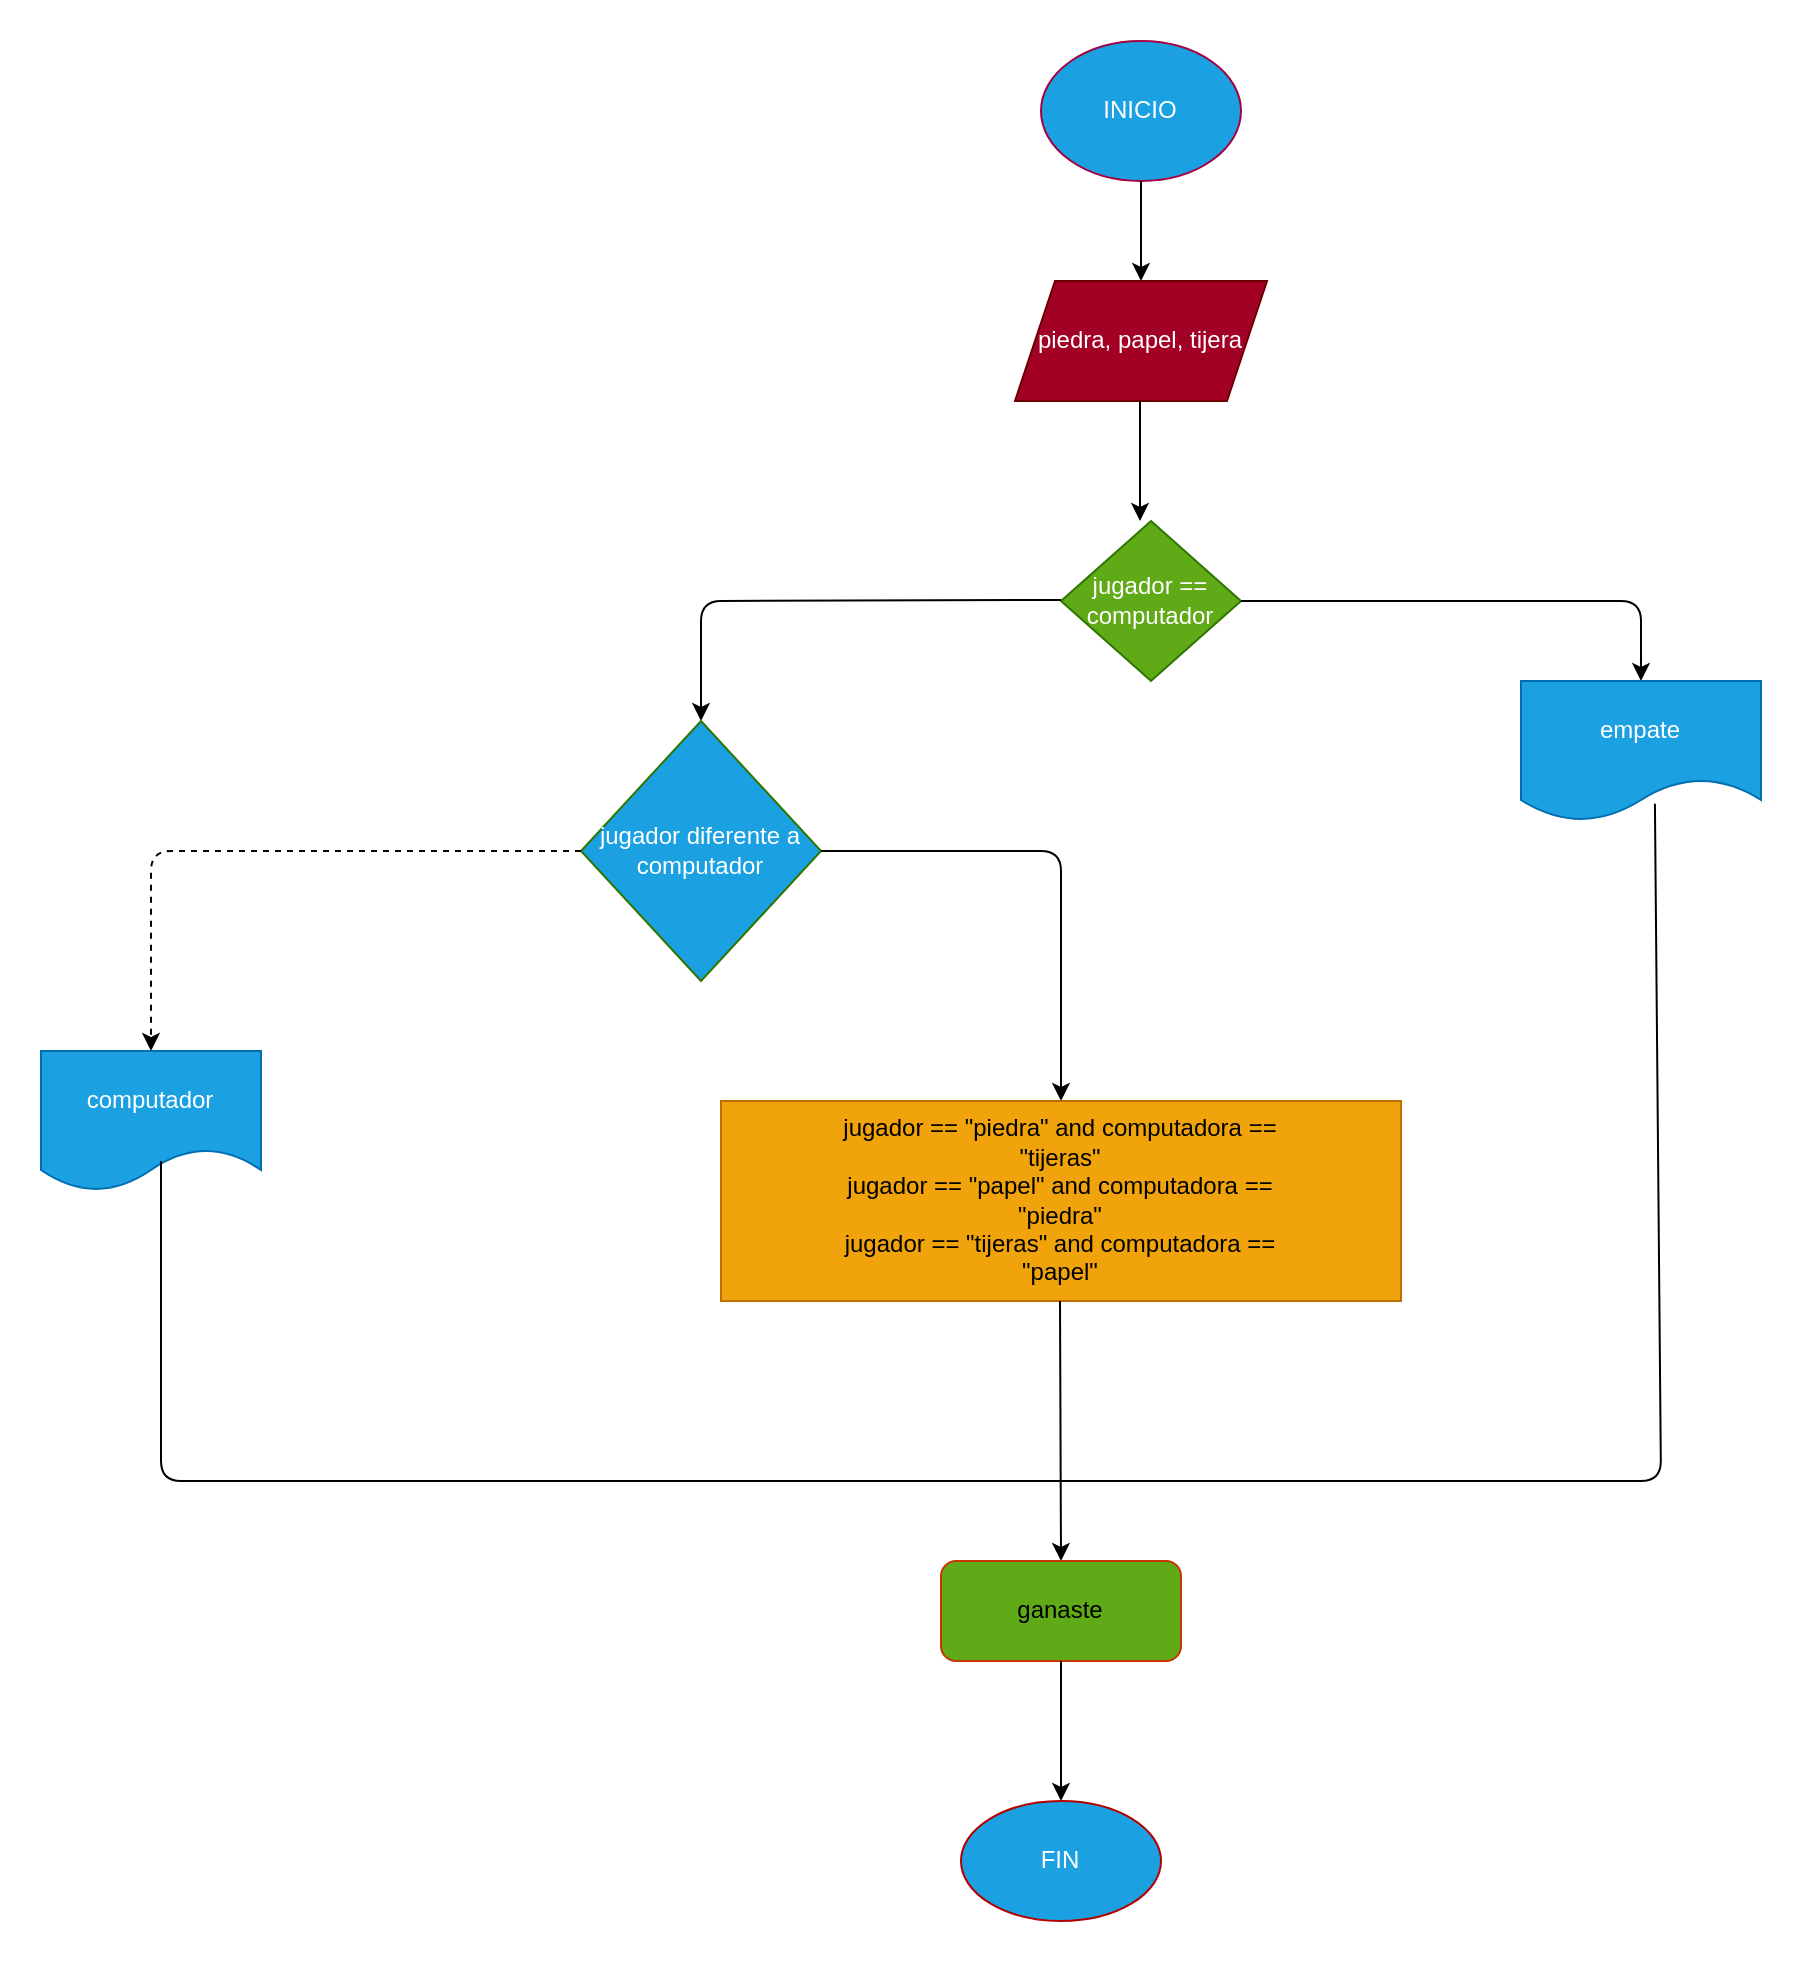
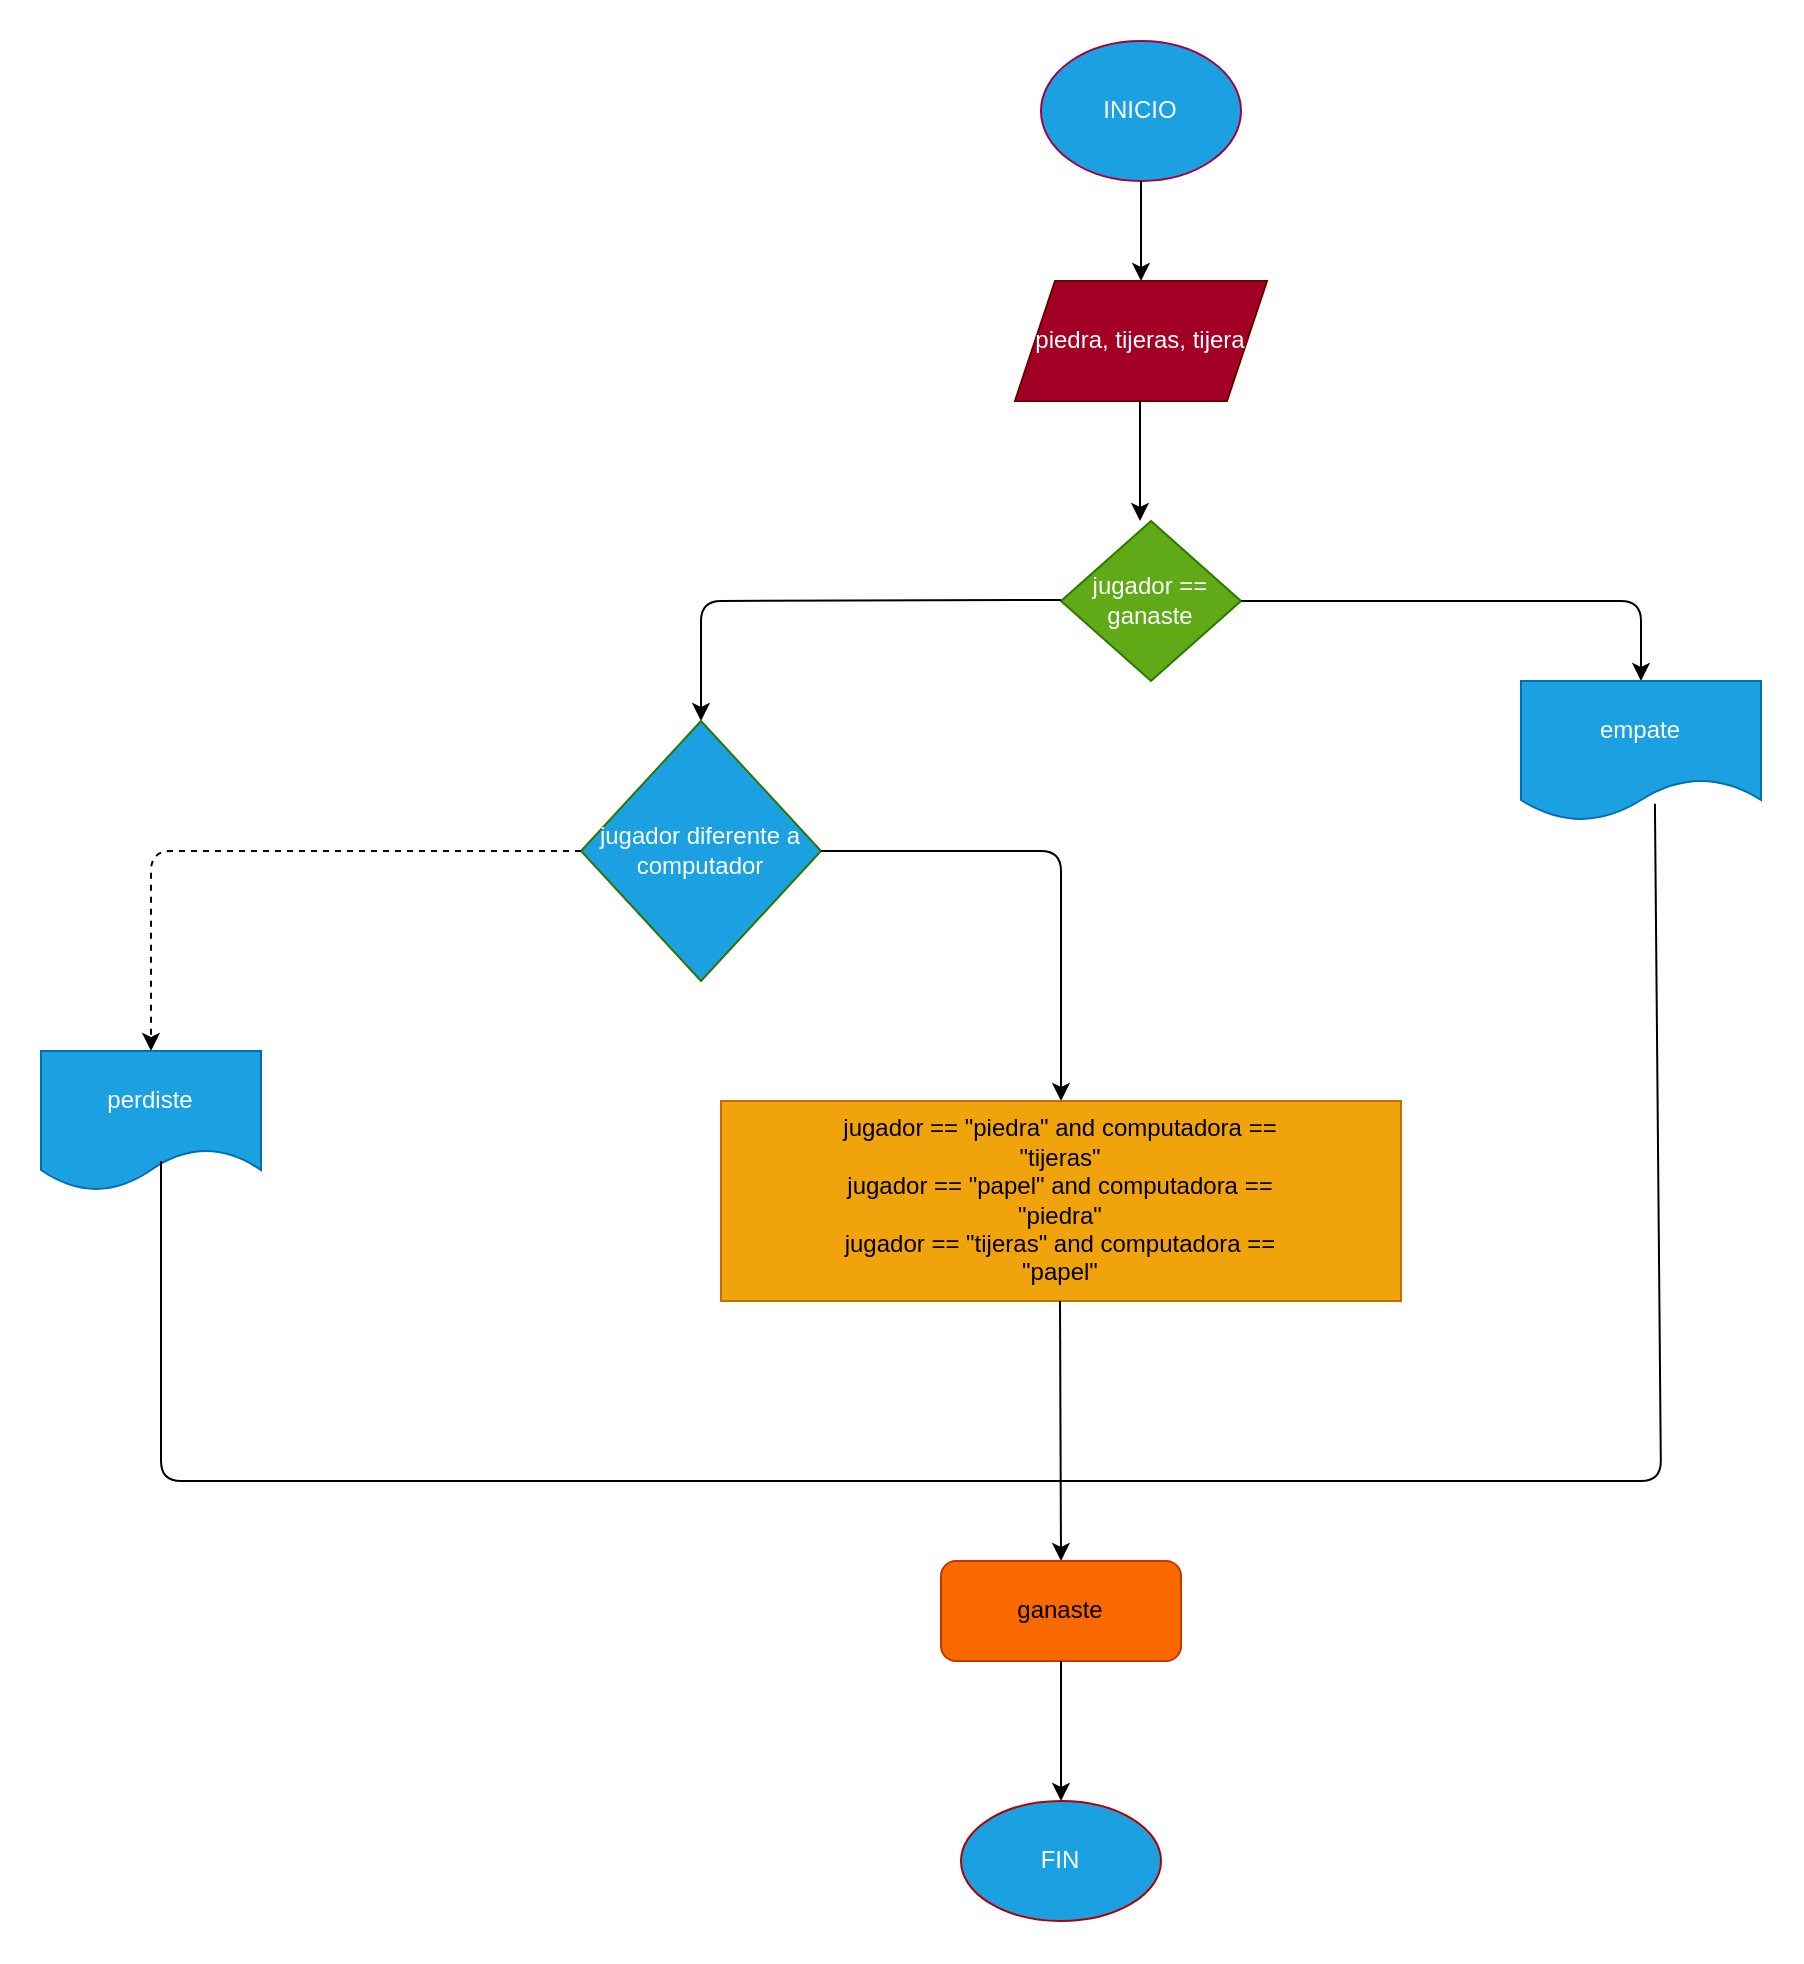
  <mxCell id="0" />
  <mxCell id="1" parent="0" />
  <mxCell id="2" value="INICIO" style="ellipse;whiteSpace=wrap;html=1;fillColor=#1ba1e2;fontColor=#ffffff;strokeColor=#A50040;" vertex="1" parent="1"><mxGeometry x="520" y="20" width="100" height="70" as="geometry" /></mxCell>
  <mxCell id="3" value="" style="endArrow=classic;html=1;" edge="1" parent="1"><mxGeometry width="50" height="50" relative="1" as="geometry"><mxPoint x="570" y="90" as="sourcePoint" /><mxPoint x="570" y="140" as="targetPoint" /></mxGeometry></mxCell>
- <mxCell id="4" value="piedra, papel, tijera" style="shape=parallelogram;perimeter=parallelogramPerimeter;whiteSpace=wrap;html=1;fixedSize=1;fillColor=#a20025;fontColor=#ffffff;strokeColor=#6F0000;" vertex="1" parent="1"><mxGeometry x="507" y="140" width="126" height="60" as="geometry" /></mxCell>
+ <mxCell id="4" value="piedra, tijeras, tijera" style="shape=parallelogram;perimeter=parallelogramPerimeter;whiteSpace=wrap;html=1;fixedSize=1;fillColor=#a20025;fontColor=#ffffff;strokeColor=#6F0000;" vertex="1" parent="1"><mxGeometry x="507" y="140" width="126" height="60" as="geometry" /></mxCell>
  <mxCell id="5" value="" style="endArrow=classic;html=1;" edge="1" parent="1"><mxGeometry width="50" height="50" relative="1" as="geometry"><mxPoint x="569.5" y="200" as="sourcePoint" /><mxPoint x="569.5" y="260" as="targetPoint" /></mxGeometry></mxCell>
- <mxCell id="6" value="jugador ==&lt;br&gt;computador" style="rhombus;whiteSpace=wrap;html=1;fillColor=#60a917;fontColor=#ffffff;strokeColor=#2D7600;" vertex="1" parent="1"><mxGeometry x="530" y="260" width="90" height="80" as="geometry" /></mxCell>
+ <mxCell id="6" value="jugador ==&lt;br&gt;ganaste" style="rhombus;whiteSpace=wrap;html=1;fillColor=#60a917;fontColor=#ffffff;strokeColor=#2D7600;" vertex="1" parent="1"><mxGeometry x="530" y="260" width="90" height="80" as="geometry" /></mxCell>
  <mxCell id="7" value="" style="endArrow=classic;html=1;" edge="1" parent="1"><mxGeometry width="50" height="50" relative="1" as="geometry"><mxPoint x="530" y="299.5" as="sourcePoint" /><mxPoint x="350" y="360" as="targetPoint" /><Array as="points"><mxPoint x="350" y="300" /></Array></mxGeometry></mxCell>
  <mxCell id="8" value="jugador diferente a computador" style="rhombus;whiteSpace=wrap;html=1;fillColor=#1ba1e2;fontColor=#ffffff;strokeColor=#2D7600;" vertex="1" parent="1"><mxGeometry x="290" y="360" width="120" height="130" as="geometry" /></mxCell>
  <mxCell id="9" value="" style="endArrow=classic;html=1;exitX=0;exitY=0.5;exitDx=0;exitDy=0;dashed=1;" edge="1" parent="1" source="8" target="10"><mxGeometry width="50" height="50" relative="1" as="geometry"><mxPoint x="310" y="400" as="sourcePoint" /><mxPoint x="150" y="500" as="targetPoint" /><Array as="points"><mxPoint x="75" y="425" /></Array></mxGeometry></mxCell>
- <mxCell id="10" value="computador" style="shape=document;whiteSpace=wrap;html=1;boundedLbl=1;fillColor=#1ba1e2;fontColor=#ffffff;strokeColor=#006EAF;" vertex="1" parent="1"><mxGeometry x="20" y="525" width="110" height="70" as="geometry" /></mxCell>
+ <mxCell id="10" value="perdiste" style="shape=document;whiteSpace=wrap;html=1;boundedLbl=1;fillColor=#1ba1e2;fontColor=#ffffff;strokeColor=#006EAF;" vertex="1" parent="1"><mxGeometry x="20" y="525" width="110" height="70" as="geometry" /></mxCell>
  <mxCell id="11" value="" style="endArrow=classic;html=1;entryX=0.5;entryY=0;entryDx=0;entryDy=0;exitX=1;exitY=0.5;exitDx=0;exitDy=0;" edge="1" parent="1" source="8" target="12"><mxGeometry width="50" height="50" relative="1" as="geometry"><mxPoint x="349.5" y="490" as="sourcePoint" /><mxPoint x="350" y="550" as="targetPoint" /><Array as="points"><mxPoint x="530" y="425" /></Array></mxGeometry></mxCell>
  <mxCell id="12" value="jugador == &quot;piedra&quot; and computadora ==&lt;br&gt;&quot;tijeras&quot;&lt;br&gt;jugador == &quot;papel&quot; and computadora ==&lt;br&gt;&quot;piedra&quot;&lt;br&gt;jugador == &quot;tijeras&quot; and computadora ==&lt;br&gt;&quot;papel&quot;" style="rounded=0;whiteSpace=wrap;html=1;fillColor=#f0a30a;fontColor=#000000;strokeColor=#BD7000;" vertex="1" parent="1"><mxGeometry x="360" y="550" width="340" height="100" as="geometry" /></mxCell>
  <mxCell id="13" value="" style="endArrow=classic;html=1;exitX=1;exitY=0.5;exitDx=0;exitDy=0;" edge="1" parent="1" source="6"><mxGeometry width="50" height="50" relative="1" as="geometry"><mxPoint x="610" y="300" as="sourcePoint" /><mxPoint x="820" y="340" as="targetPoint" /><Array as="points"><mxPoint x="820" y="300" /></Array></mxGeometry></mxCell>
  <mxCell id="14" value="empate" style="shape=document;whiteSpace=wrap;html=1;boundedLbl=1;fillColor=#1ba1e2;fontColor=#ffffff;strokeColor=#006EAF;" vertex="1" parent="1"><mxGeometry x="760" y="340" width="120" height="70" as="geometry" /></mxCell>
  <mxCell id="15" value="" style="endArrow=classic;html=1;entryX=0.5;entryY=0;entryDx=0;entryDy=0;" edge="1" parent="1" target="16"><mxGeometry width="50" height="50" relative="1" as="geometry"><mxPoint x="529.5" y="650" as="sourcePoint" /><mxPoint x="529.5" y="750" as="targetPoint" /></mxGeometry></mxCell>
- <mxCell id="16" value="ganaste" style="rounded=1;whiteSpace=wrap;html=1;fillColor=#60a917;fontColor=#000000;strokeColor=#C73500;" vertex="1" parent="1"><mxGeometry x="470" y="780" width="120" height="50" as="geometry" /></mxCell>
+ <mxCell id="16" value="ganaste" style="rounded=1;whiteSpace=wrap;html=1;fillColor=#fa6800;fontColor=#000000;strokeColor=#C73500;" vertex="1" parent="1"><mxGeometry x="470" y="780" width="120" height="50" as="geometry" /></mxCell>
  <mxCell id="17" value="" style="endArrow=none;html=1;exitX=0.558;exitY=0.877;exitDx=0;exitDy=0;exitPerimeter=0;" edge="1" parent="1" source="14"><mxGeometry width="50" height="50" relative="1" as="geometry"><mxPoint x="30" y="630" as="sourcePoint" /><mxPoint x="80" y="580" as="targetPoint" /><Array as="points"><mxPoint x="830" y="740" /><mxPoint x="80" y="740" /></Array></mxGeometry></mxCell>
  <mxCell id="18" value="" style="endArrow=classic;html=1;" edge="1" parent="1" target="19"><mxGeometry width="50" height="50" relative="1" as="geometry"><mxPoint x="530" y="830" as="sourcePoint" /><mxPoint x="530" y="890" as="targetPoint" /></mxGeometry></mxCell>
  <mxCell id="19" value="FIN" style="ellipse;whiteSpace=wrap;html=1;fillColor=#1ba1e2;fontColor=#ffffff;strokeColor=#B20000;" vertex="1" parent="1"><mxGeometry x="480" y="900" width="100" height="60" as="geometry" /></mxCell>
